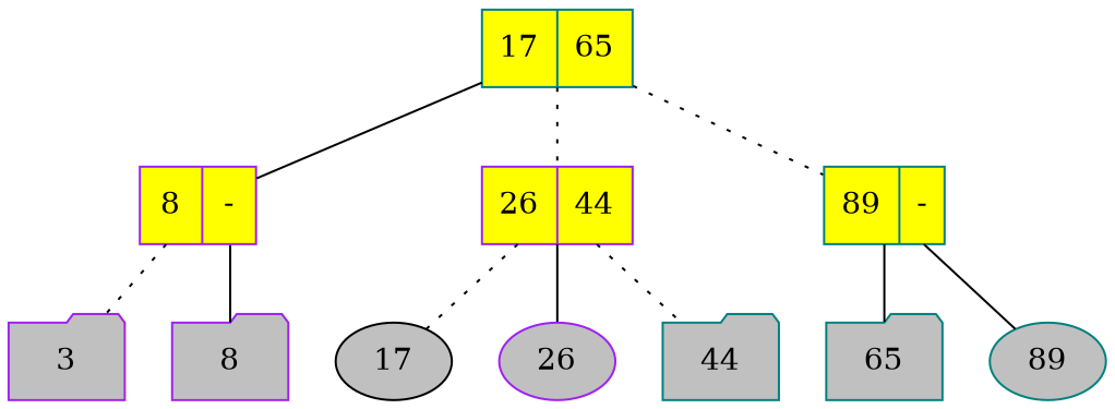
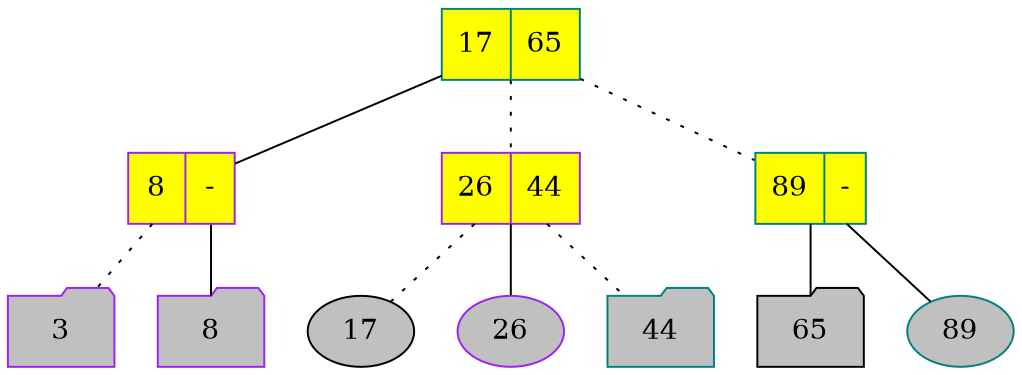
  graph {
    nodesep=.3
    node [fillcolor=gray shape=folder style=filled color=purple]
    edge [style=solid]
    3
    8
    17 [shape=ellipse color=black]
    26 [shape=ellipse]
    44 [color=teal]
-   65 [color=teal]
+   65 [color=black]
    89 [shape=ellipse color=teal]
    n8 [fillcolor=yellow fontcolor=black label="<mlow> 17|<rlow> 65" shape=record color=teal]
    n9 [fillcolor=yellow fontcolor=black label="<mlow>  8|<rlow> -" shape=record]
    n10 [fillcolor=yellow fontcolor=black label="<mlow> 26|<rlow> 44" shape=record]
    n11 [fillcolor=yellow fontcolor=black label="<mlow> 89|<rlow> -" shape=record color=teal]
    subgraph sub_1 {
      rank=same
      3
      8
      17
      26
      44
      65
      89
    }
    n8 -- n9
    n8 -- n10 [style=dotted]
    n8 -- n11 [style=dotted]
    n9 -- 3 [style=dotted]
    n9 -- 8 [tailport=rlow]
    n10 -- 17 [style=dotted]
    n10 -- 26
    n10 -- 44 [style=dotted]
    n11 -- 65
    n11 -- 89
  }
